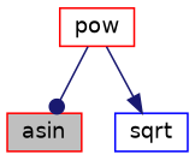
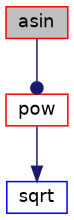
  digraph {
    rankdir=TB
    node [color=red fontname=Helvetica fontsize=12 shape=record]
    edge [color=midnightblue fontname=Helvetica fontsize=12 labelfontname=Helvetica labelfontsize=12 style=solid]
    n1 [fillcolor=grey75 fontcolor=black height=0.2 label=asin style=filled width=0.4]
    n2 [height=0.2 label=pow width=0.4]
    n3 [color=blue height=0.2 label=sqrt width=0.4]
-   n2 -> n1 [arrowhead=dot]
+   n1 -> n2 [arrowhead=dot]
    n2 -> n3 [arrowhead=normal]
  }
